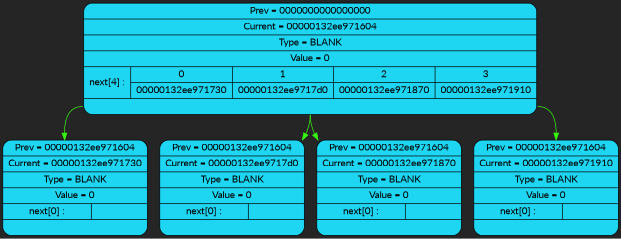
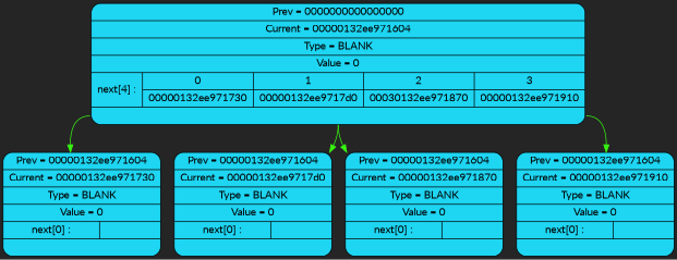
  digraph {
    bgcolor="#252525"
    rankdir=TB
    fontname=Lato
    node [fillcolor="#1ed5f2" shape=Mrecord style=filled fontname=Lato]
    edge [color="#36f70f" tailport=next fontname=Lato]
-   n1 [label="{ <prev> Prev = 0000000000000000 | Current = 00000132ee971604 | Type = BLANK | Value = 0 | {next[4] : | { 0 | 00000132ee971730 }  | { 1 | 00000132ee9717d0 }  | { 2 | 00000132ee971870 }  | { 3 | 00000132ee971910 }  } | <next> } "]
+   n1 [label="{ <prev> Prev = 0000000000000000 | Current = 00000132ee971604 | Type = BLANK | Value = 0 | {next[4] : | { 0 | 00000132ee971730 }  | { 1 | 00000132ee9717d0 }  | { 2 | 00030132ee971870 }  | { 3 | 00000132ee971910 }  } | <next> } "]
    n2 [label="{ <prev> Prev = 00000132ee971604 | Current = 00000132ee971730 | Type = BLANK | Value = 0 | {next[0] : |  } | <next> } "]
    n3 [label="{ <prev> Prev = 00000132ee971604 | Current = 00000132ee9717d0 | Type = BLANK | Value = 0 | {next[0] : |  } | <next> } "]
    n4 [label="{ <prev> Prev = 00000132ee971604 | Current = 00000132ee971870 | Type = BLANK | Value = 0 | {next[0] : |  } | <next> } "]
    n5 [label="{ <prev> Prev = 00000132ee971604 | Current = 00000132ee971910 | Type = BLANK | Value = 0 | {next[0] : |  } | <next> } "]
    subgraph sub_1 {
      rank=same
      n1
    }
    subgraph sub_2 {
      rank=same
      n2
      n3
      n4
      n5
    }
    n1 -> n2
    n1 -> n3
    n1 -> n4
    n1 -> n5
  }
